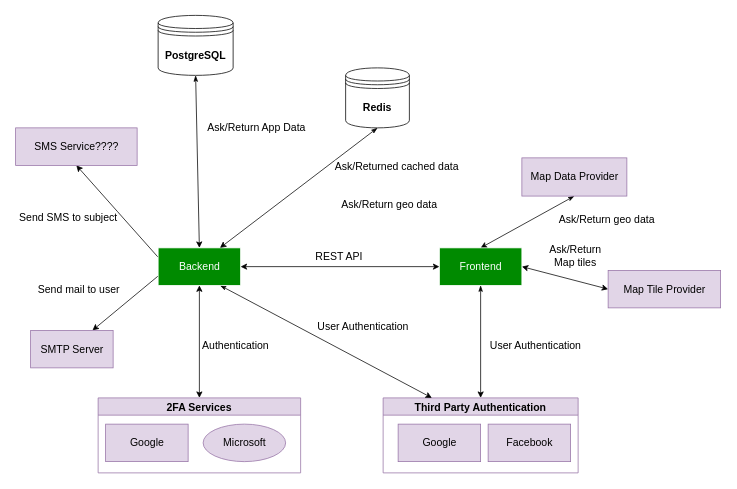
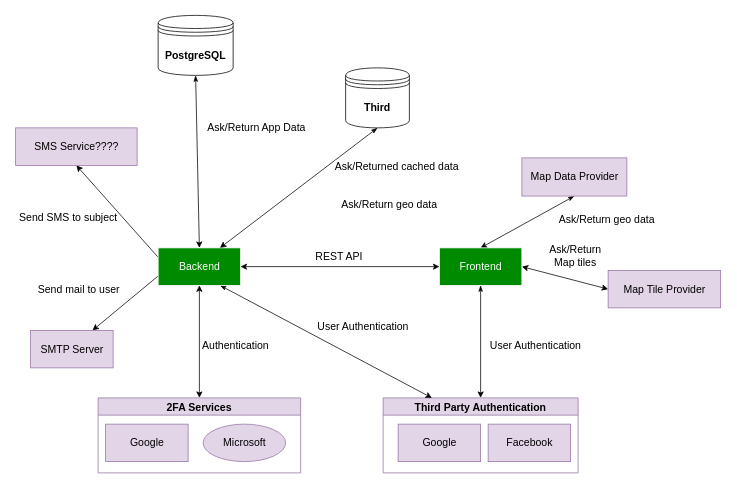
  <mxCell id="0" />
  <mxCell id="1" parent="0" />
  <mxCell id="2" style="edgeStyle=none;rounded=0;orthogonalLoop=1;jettySize=auto;html=1;exitX=0.5;exitY=1;exitDx=0;exitDy=0;entryX=0.5;entryY=0;entryDx=0;entryDy=0;fontSize=14;fontColor=#FFFFFF;startArrow=classicThin;startFill=1;" parent="1" source="4" target="25" edge="1"><mxGeometry relative="1" as="geometry" /></mxCell>
  <mxCell id="3" value="Ask/Return App Data" style="edgeLabel;html=1;align=center;verticalAlign=middle;resizable=0;points=[];fontSize=14;" vertex="1" connectable="0" parent="2"><mxGeometry x="-0.138" y="4" relative="1" as="geometry"><mxPoint x="74" y="-29" as="offset" /></mxGeometry></mxCell>
  <mxCell id="4" value="&lt;b style=&quot;font-size: 14px;&quot;&gt;PostgreSQL&lt;/b&gt;" style="shape=datastore;whiteSpace=wrap;html=1;fontSize=14;" parent="1" vertex="1"><mxGeometry x="210" y="20" width="100" height="80" as="geometry" /></mxCell>
  <mxCell id="5" style="edgeStyle=none;rounded=0;orthogonalLoop=1;jettySize=auto;html=1;entryX=0.5;entryY=0;entryDx=0;entryDy=0;exitX=0.5;exitY=1;exitDx=0;exitDy=0;startArrow=classic;startFill=1;fontSize=14;" parent="1" source="25" target="9" edge="1"><mxGeometry relative="1" as="geometry"><mxPoint x="462" y="810" as="sourcePoint" /></mxGeometry></mxCell>
  <mxCell id="6" value="Third Party Authentication" style="swimlane;shadow=0;sketch=0;strokeColor=#9673a6;fillColor=#e1d5e7;fontSize=14;" parent="1" vertex="1"><mxGeometry x="510" y="530" width="260" height="100" as="geometry" /></mxCell>
  <mxCell id="7" value="Google" style="html=1;shadow=0;sketch=0;strokeColor=#9673a6;fillColor=#e1d5e7;fontSize=14;" parent="6" vertex="1"><mxGeometry x="20" y="35" width="110" height="50" as="geometry" /></mxCell>
  <mxCell id="8" value="Facebook" style="html=1;shadow=0;sketch=0;strokeColor=#9673a6;fillColor=#e1d5e7;fontSize=14;" parent="6" vertex="1"><mxGeometry x="140" y="35" width="110" height="50" as="geometry" /></mxCell>
  <mxCell id="9" value="2FA Services" style="swimlane;shadow=0;sketch=0;strokeColor=#9673a6;fillColor=#e1d5e7;fontSize=14;" parent="1" vertex="1"><mxGeometry x="130" y="530" width="270" height="100" as="geometry" /></mxCell>
  <mxCell id="10" value="Google" style="html=1;shadow=0;sketch=0;strokeColor=#9673a6;fillColor=#e1d5e7;fontSize=14;" parent="9" vertex="1"><mxGeometry x="10" y="35" width="110" height="50" as="geometry" /></mxCell>
  <mxCell id="11" value="Microsoft" style="ellipse;html=1;shadow=0;sketch=0;strokeColor=#9673a6;fillColor=#e1d5e7;fontSize=14;" parent="9" vertex="1"><mxGeometry x="140" y="35" width="110" height="50" as="geometry" /></mxCell>
  <mxCell id="12" style="edgeStyle=none;rounded=0;orthogonalLoop=1;jettySize=auto;html=1;exitX=0.25;exitY=0;exitDx=0;exitDy=0;fontSize=14;" parent="1" source="9" target="9" edge="1"><mxGeometry relative="1" as="geometry" /></mxCell>
  <mxCell id="13" style="edgeStyle=none;rounded=0;orthogonalLoop=1;jettySize=auto;html=1;entryX=0.75;entryY=0;entryDx=0;entryDy=0;exitX=0;exitY=0.75;exitDx=0;exitDy=0;startArrow=none;startFill=0;fontSize=14;" parent="1" source="25" target="14" edge="1"><mxGeometry relative="1" as="geometry"><mxPoint x="90" y="473" as="sourcePoint" /></mxGeometry></mxCell>
  <mxCell id="14" value="SMTP Server" style="html=1;shadow=0;sketch=0;strokeColor=#9673a6;fillColor=#e1d5e7;fontSize=14;" parent="1" vertex="1"><mxGeometry x="40" y="440" width="110" height="50" as="geometry" /></mxCell>
  <mxCell id="15" value="Send SMS to subject" style="edgeStyle=none;rounded=0;orthogonalLoop=1;jettySize=auto;html=1;entryX=0.5;entryY=1;entryDx=0;entryDy=0;exitX=0;exitY=0.25;exitDx=0;exitDy=0;startArrow=none;startFill=0;fontSize=14;" parent="1" source="25" target="16" edge="1"><mxGeometry x="0.451" y="55" relative="1" as="geometry"><mxPoint x="90" y="318" as="sourcePoint" /><mxPoint as="offset" /></mxGeometry></mxCell>
  <mxCell id="16" value="SMS Service????" style="html=1;shadow=0;sketch=0;strokeColor=#9673a6;fillColor=#e1d5e7;fontSize=14;" parent="1" vertex="1"><mxGeometry x="20" y="170" width="162" height="50" as="geometry" /></mxCell>
  <mxCell id="17" style="rounded=0;orthogonalLoop=1;jettySize=auto;html=1;exitX=0;exitY=0.5;exitDx=0;exitDy=0;entryX=1;entryY=0.5;entryDx=0;entryDy=0;fontSize=14;startArrow=classic;startFill=1;" edge="1" parent="1" source="19" target="27"><mxGeometry relative="1" as="geometry" /></mxCell>
  <mxCell id="18" value="Ask/Return &lt;br&gt;Map tiles" style="edgeLabel;html=1;align=center;verticalAlign=middle;resizable=0;points=[];fontSize=14;" vertex="1" connectable="0" parent="17"><mxGeometry x="0.233" y="-4" relative="1" as="geometry"><mxPoint x="25" y="-23" as="offset" /></mxGeometry></mxCell>
  <mxCell id="19" value="Map Tile Provider" style="html=1;shadow=0;sketch=0;strokeColor=#9673a6;fillColor=#e1d5e7;fontSize=14;" parent="1" vertex="1"><mxGeometry x="810" y="360" width="150" height="50" as="geometry" /></mxCell>
  <mxCell id="20" style="edgeStyle=none;rounded=0;orthogonalLoop=1;jettySize=auto;html=1;exitX=0.5;exitY=1;exitDx=0;exitDy=0;entryX=0.5;entryY=0;entryDx=0;entryDy=0;fontColor=#FFFFFF;startArrow=classicThin;startFill=1;fontSize=14;" parent="1" source="21" target="27" edge="1"><mxGeometry relative="1" as="geometry" /></mxCell>
  <mxCell id="21" value="Map Data Provider" style="html=1;shadow=0;sketch=0;strokeColor=#9673a6;fillColor=#e1d5e7;fontSize=14;" parent="1" vertex="1"><mxGeometry x="695" y="210" width="140" height="50.93" as="geometry" /></mxCell>
  <mxCell id="22" style="rounded=0;orthogonalLoop=1;jettySize=auto;html=1;exitX=0.75;exitY=1;exitDx=0;exitDy=0;entryX=0.25;entryY=0;entryDx=0;entryDy=0;fontColor=#FFFFFF;startArrow=classicThin;startFill=1;fontSize=14;" parent="1" source="25" target="6" edge="1"><mxGeometry relative="1" as="geometry" /></mxCell>
  <mxCell id="23" style="edgeStyle=none;rounded=0;orthogonalLoop=1;jettySize=auto;html=1;exitX=1;exitY=0.5;exitDx=0;exitDy=0;entryX=0;entryY=0.5;entryDx=0;entryDy=0;fontColor=#FFFFFF;startArrow=classic;startFill=1;fontSize=14;" parent="1" source="25" target="27" edge="1"><mxGeometry relative="1" as="geometry" /></mxCell>
  <mxCell id="24" value="REST API" style="edgeLabel;html=1;align=center;verticalAlign=middle;resizable=0;points=[];fontSize=14;" parent="23" vertex="1" connectable="0"><mxGeometry x="0.109" relative="1" as="geometry"><mxPoint x="-17" y="-15" as="offset" /></mxGeometry></mxCell>
  <mxCell id="25" value="Backend" style="html=1;shadow=0;sketch=0;fillColor=#008A00;strokeColor=#FFFFFF;fontColor=#FFFFFF;fontSize=14;" parent="1" vertex="1"><mxGeometry x="210" y="330" width="110" height="50" as="geometry" /></mxCell>
  <mxCell id="26" style="edgeStyle=none;rounded=0;orthogonalLoop=1;jettySize=auto;html=1;exitX=0.5;exitY=1;exitDx=0;exitDy=0;entryX=0.5;entryY=0;entryDx=0;entryDy=0;fontColor=#FFFFFF;startArrow=classicThin;startFill=1;fontSize=14;" parent="1" source="27" target="6" edge="1"><mxGeometry relative="1" as="geometry" /></mxCell>
  <mxCell id="27" value="Frontend" style="html=1;shadow=0;sketch=0;fillColor=#008A00;strokeColor=#FFFFFF;fontColor=#FFFFFF;fontSize=14;" parent="1" vertex="1"><mxGeometry x="585" y="330" width="110" height="50" as="geometry" /></mxCell>
  <mxCell id="28" style="edgeStyle=none;rounded=0;orthogonalLoop=1;jettySize=auto;html=1;exitX=0.5;exitY=1;exitDx=0;exitDy=0;entryX=0.75;entryY=0;entryDx=0;entryDy=0;fontColor=#FFFFFF;startArrow=classicThin;startFill=1;fontSize=14;" parent="1" source="29" target="25" edge="1"><mxGeometry relative="1" as="geometry" /></mxCell>
- <mxCell id="29" value="&lt;b style=&quot;font-size: 14px;&quot;&gt;Redis&lt;/b&gt;" style="shape=datastore;whiteSpace=wrap;html=1;fontSize=14;" parent="1" vertex="1"><mxGeometry x="460" y="90" width="85" height="80" as="geometry" /></mxCell>
+ <mxCell id="29" value="&lt;b style=&quot;font-size: 14px;&quot;&gt;Third&lt;/b&gt;" style="shape=datastore;whiteSpace=wrap;html=1;fontSize=14;" parent="1" vertex="1"><mxGeometry x="460" y="90" width="85" height="80" as="geometry" /></mxCell>
  <mxCell id="30" value="User Authentication" style="edgeLabel;html=1;align=center;verticalAlign=middle;resizable=0;points=[];fontSize=14;" vertex="1" connectable="0" parent="1"><mxGeometry x="490" y="440" as="geometry"><mxPoint x="-8" y="-6" as="offset" /></mxGeometry></mxCell>
  <mxCell id="31" value="User Authentication" style="edgeLabel;html=1;align=center;verticalAlign=middle;resizable=0;points=[];fontSize=14;" vertex="1" connectable="0" parent="1"><mxGeometry x="720" y="465" as="geometry"><mxPoint x="-8" y="-6" as="offset" /></mxGeometry></mxCell>
  <mxCell id="32" value="Authentication" style="edgeLabel;html=1;align=center;verticalAlign=middle;resizable=0;points=[];fontSize=14;" vertex="1" connectable="0" parent="1"><mxGeometry x="320" y="465" as="geometry"><mxPoint x="-8" y="-6" as="offset" /></mxGeometry></mxCell>
  <mxCell id="33" value="Send mail to user" style="edgeLabel;html=1;align=center;verticalAlign=middle;resizable=0;points=[];fontSize=14;" vertex="1" connectable="0" parent="1"><mxGeometry x="111" y="390" as="geometry"><mxPoint x="-8" y="-6" as="offset" /></mxGeometry></mxCell>
  <mxCell id="34" value="Ask/Returned cached data" style="edgeLabel;html=1;align=center;verticalAlign=middle;resizable=0;points=[];fontSize=14;" vertex="1" connectable="0" parent="1"><mxGeometry x="530.001" y="210" as="geometry"><mxPoint x="-3" y="11" as="offset" /></mxGeometry></mxCell>
  <mxCell id="35" value="Ask/Return geo data" style="edgeLabel;html=1;align=center;verticalAlign=middle;resizable=0;points=[];fontSize=14;" vertex="1" connectable="0" parent="1"><mxGeometry x="520.001" y="260.93" as="geometry"><mxPoint x="-3" y="11" as="offset" /></mxGeometry></mxCell>
  <mxCell id="36" value="Ask/Return geo data" style="edgeLabel;html=1;align=center;verticalAlign=middle;resizable=0;points=[];fontSize=14;" vertex="1" connectable="0" parent="1"><mxGeometry x="810.001" y="280" as="geometry"><mxPoint x="-3" y="11" as="offset" /></mxGeometry></mxCell>
